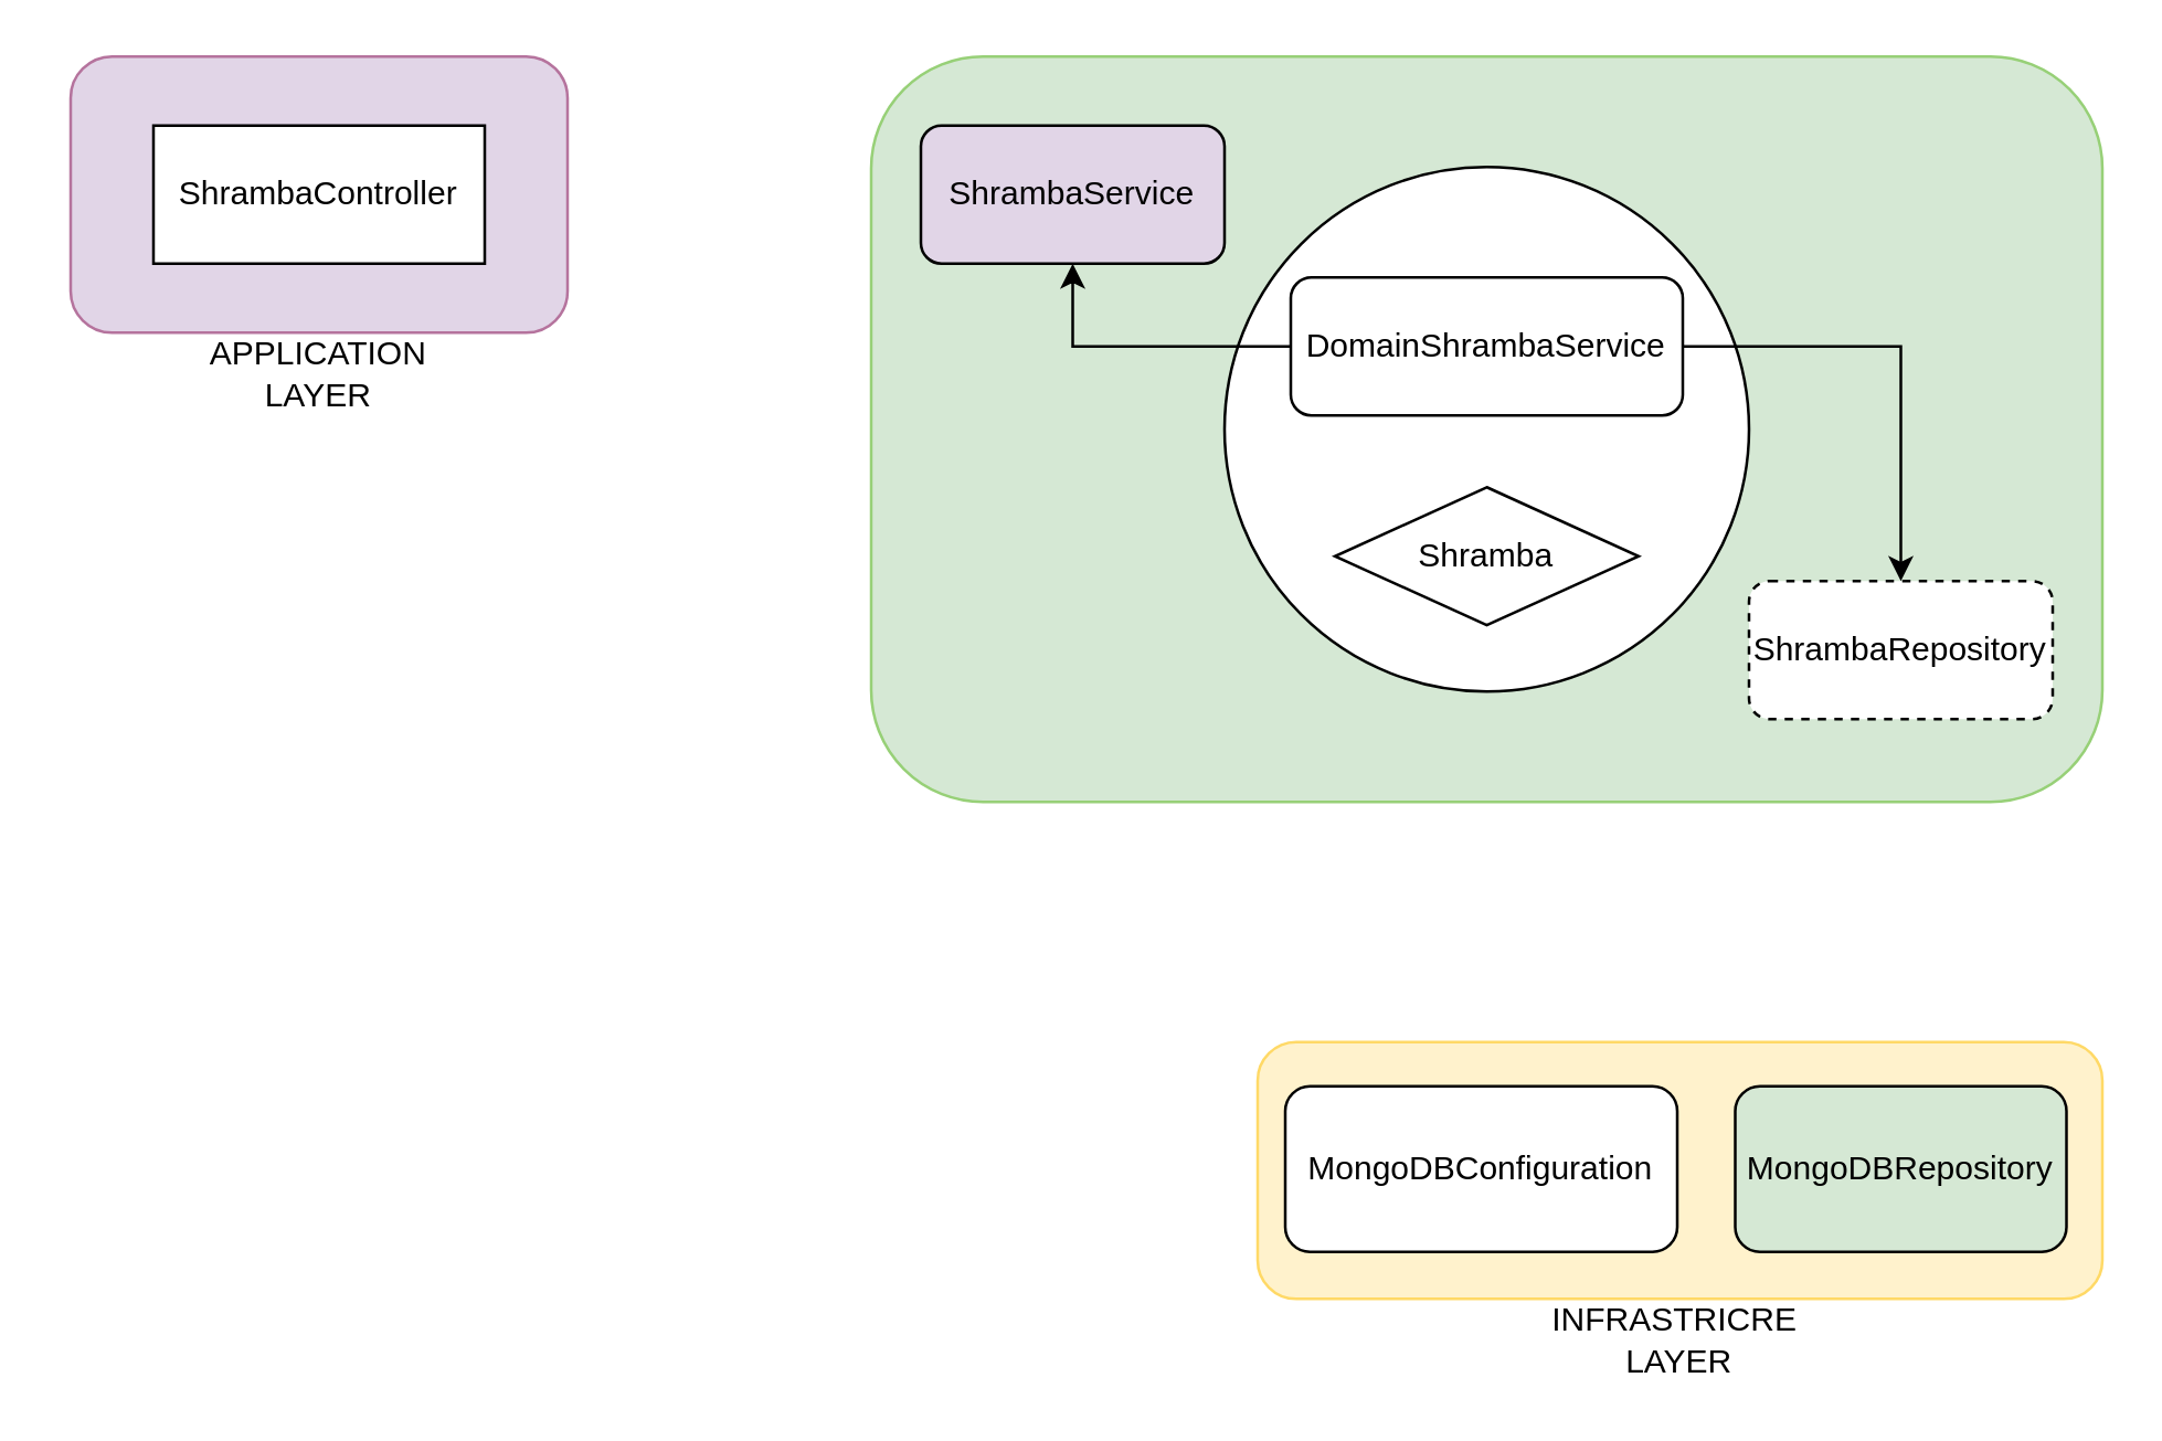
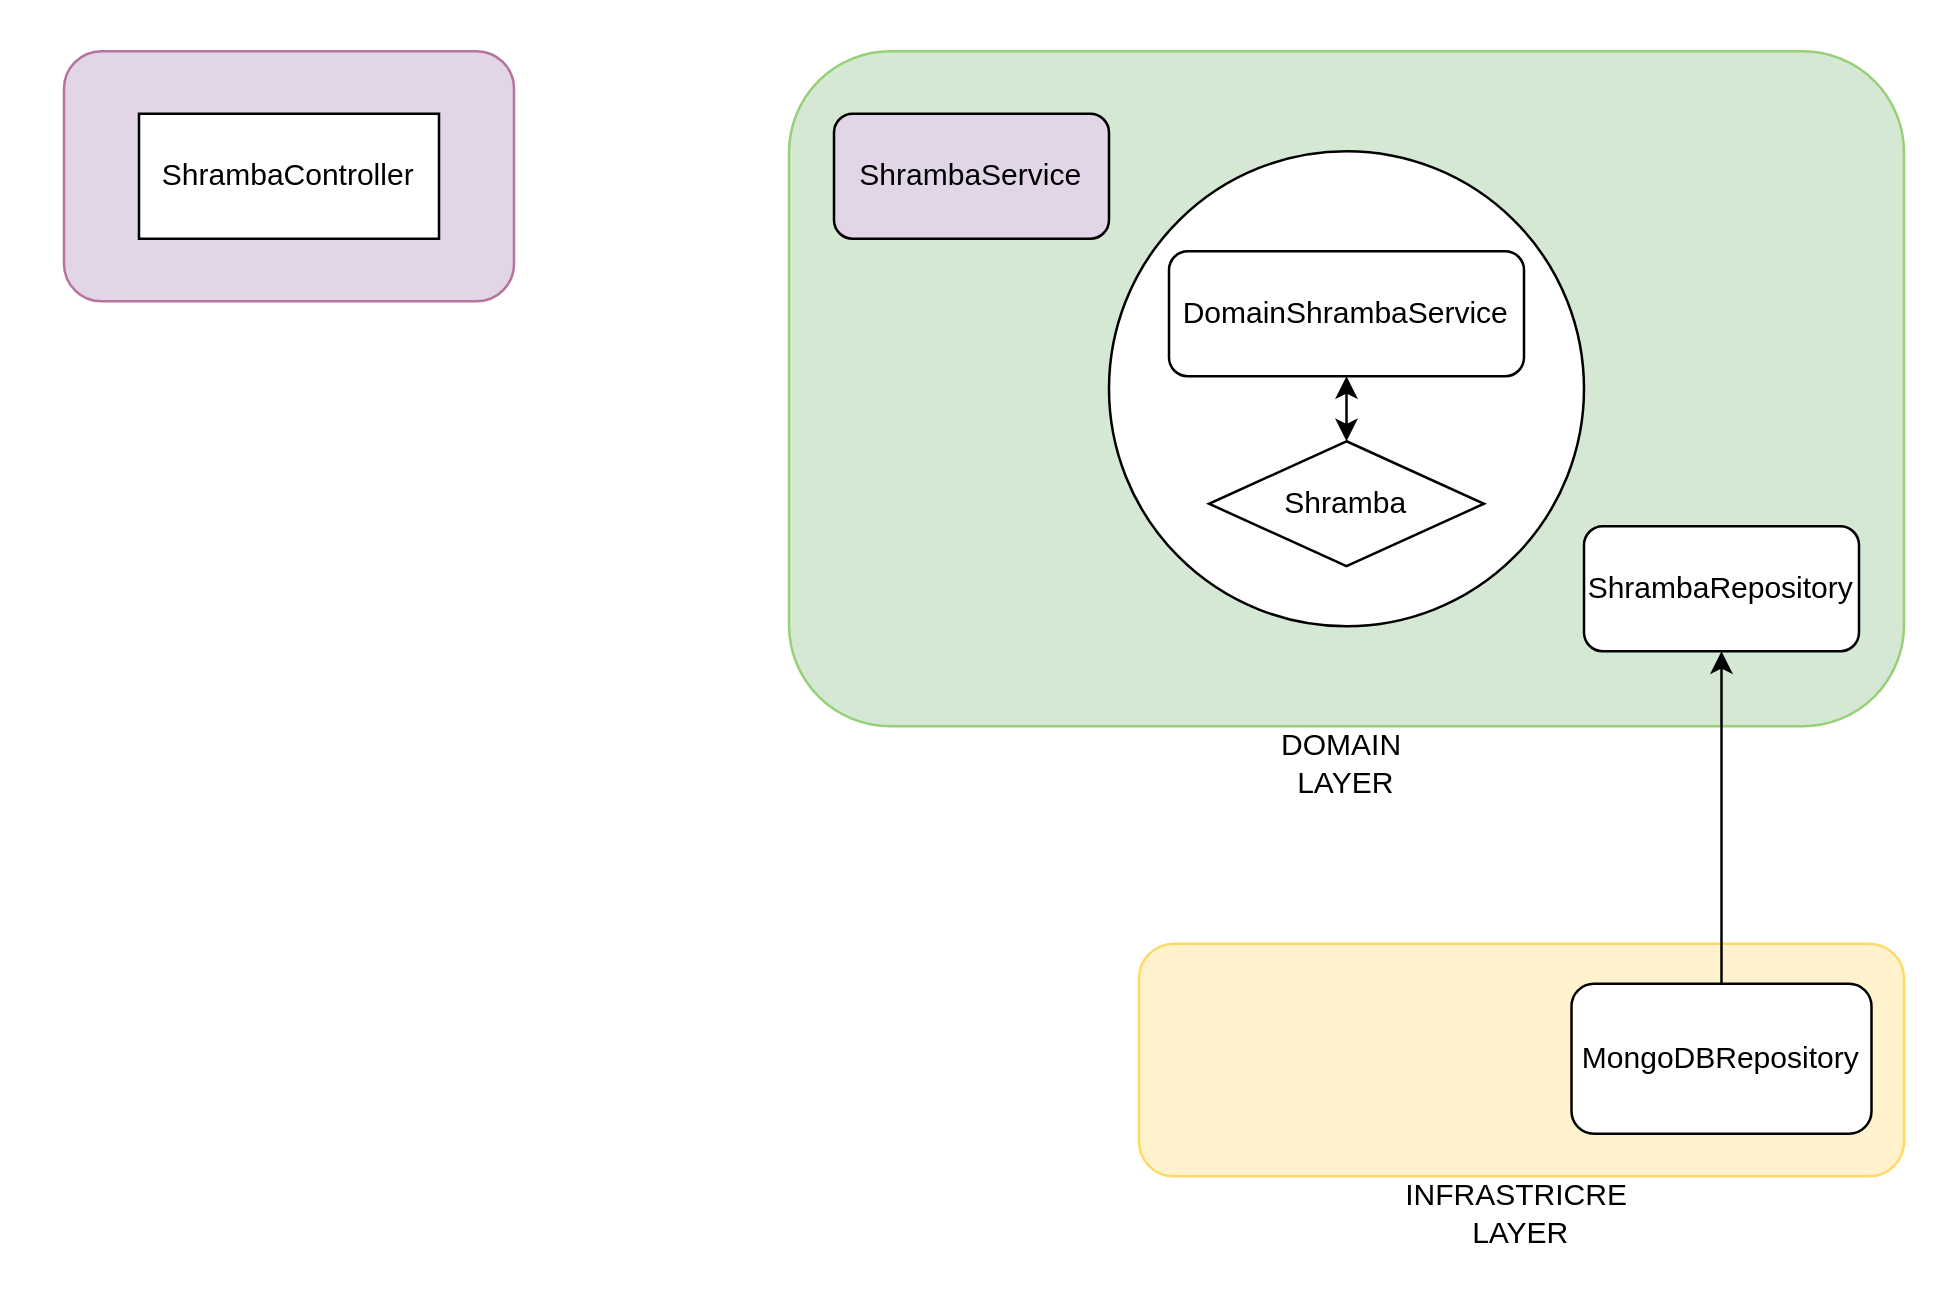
  <mxCell id="0" />
  <mxCell id="1" parent="0" />
  <mxCell id="2" value="" style="rounded=1;whiteSpace=wrap;html=1;fillColor=#E1D5E7;strokeColor=#B5739D;" vertex="1" parent="1"><mxGeometry x="25" y="20" width="180" height="100" as="geometry" /></mxCell>
  <mxCell id="3" value="" style="rounded=1;whiteSpace=wrap;html=1;strokeColor=#97D077;fillColor=#D5E8D4;" vertex="1" parent="1"><mxGeometry x="315" y="20" width="446" height="270" as="geometry" /></mxCell>
  <mxCell id="4" value="" style="rounded=1;whiteSpace=wrap;html=1;fillColor=#FFF2CC;strokeColor=#FFD966;" vertex="1" parent="1"><mxGeometry x="455" y="377" width="306" height="93" as="geometry" /></mxCell>
- <mxCell id="5" value="APPLICATION &lt;br&gt;LAYER" style="text;html=1;strokeColor=none;fillColor=none;align=center;verticalAlign=middle;whiteSpace=wrap;rounded=0;" vertex="1" parent="1"><mxGeometry x="20" y="120" width="190" height="30" as="geometry" /></mxCell>
  <mxCell id="6" value="INFRASTRICRE&amp;nbsp;&lt;br&gt;LAYER" style="text;html=1;strokeColor=none;fillColor=none;align=center;verticalAlign=middle;whiteSpace=wrap;rounded=0;" vertex="1" parent="1"><mxGeometry x="513" y="470" width="190" height="30" as="geometry" /></mxCell>
+ <mxCell id="7" value="DOMAIN&amp;nbsp;&lt;br&gt;LAYER" style="text;html=1;strokeColor=none;fillColor=none;align=center;verticalAlign=middle;whiteSpace=wrap;rounded=0;" vertex="1" parent="1"><mxGeometry x="443" y="290" width="190" height="30" as="geometry" /></mxCell>
  <mxCell id="8" value="ShrambaController" style="rounded=0;whiteSpace=wrap;html=1;" vertex="1" parent="1"><mxGeometry x="55" y="45" width="120" height="50" as="geometry" /></mxCell>
  <mxCell id="9" value="ShrambaService" style="rounded=1;whiteSpace=wrap;html=1;fillColor=#e1d5e7;" vertex="1" parent="1"><mxGeometry x="333" y="45" width="110" height="50" as="geometry" /></mxCell>
  <mxCell id="10" value="" style="ellipse;whiteSpace=wrap;html=1;aspect=fixed;" vertex="1" parent="1"><mxGeometry x="443" y="60" width="190" height="190" as="geometry" /></mxCell>
- <mxCell id="11" value="ShrambaRepository" style="rounded=1;whiteSpace=wrap;html=1;dashed=1;" vertex="1" parent="1"><mxGeometry x="633" y="210" width="110" height="50" as="geometry" /></mxCell>
+ <mxCell id="11" value="ShrambaRepository" style="rounded=1;whiteSpace=wrap;html=1;" vertex="1" parent="1"><mxGeometry x="633" y="210" width="110" height="50" as="geometry" /></mxCell>
  <mxCell id="12" value="Shramba" style="rhombus;whiteSpace=wrap;html=1;" vertex="1" parent="1"><mxGeometry x="483" y="176" width="110" height="50" as="geometry" /></mxCell>
- <mxCell id="14" style="edgeStyle=orthogonalEdgeStyle;rounded=0;orthogonalLoop=1;jettySize=auto;html=1;" edge="1" parent="1" source="16" target="11"><mxGeometry relative="1" as="geometry" /></mxCell>
- <mxCell id="15" style="edgeStyle=orthogonalEdgeStyle;rounded=0;orthogonalLoop=1;jettySize=auto;html=1;entryX=0.5;entryY=1;entryDx=0;entryDy=0;" edge="1" parent="1" source="16" target="9"><mxGeometry relative="1" as="geometry" /></mxCell>
+ <mxCell id="13" value="" style="edgeStyle=orthogonalEdgeStyle;rounded=0;orthogonalLoop=1;jettySize=auto;html=1;startArrow=classic;startFill=1;" edge="1" parent="1" source="16" target="12"><mxGeometry relative="1" as="geometry" /></mxCell>
  <mxCell id="16" value="DomainShrambaService" style="rounded=1;whiteSpace=wrap;html=1;" vertex="1" parent="1"><mxGeometry x="467" y="100" width="142" height="50" as="geometry" /></mxCell>
- <mxCell id="18" value="MongoDBRepository" style="rounded=1;whiteSpace=wrap;html=1;fillColor=#d5e8d4;" vertex="1" parent="1"><mxGeometry x="628" y="393" width="120" height="60" as="geometry" /></mxCell>
- <mxCell id="19" value="MongoDBConfiguration" style="rounded=1;whiteSpace=wrap;html=1;" vertex="1" parent="1"><mxGeometry x="465" y="393" width="142" height="60" as="geometry" /></mxCell>
+ <mxCell id="17" style="edgeStyle=orthogonalEdgeStyle;rounded=0;orthogonalLoop=1;jettySize=auto;html=1;" edge="1" parent="1" source="18" target="11"><mxGeometry relative="1" as="geometry" /></mxCell>
+ <mxCell id="18" value="MongoDBRepository" style="rounded=1;whiteSpace=wrap;html=1;" vertex="1" parent="1"><mxGeometry x="628" y="393" width="120" height="60" as="geometry" /></mxCell>
